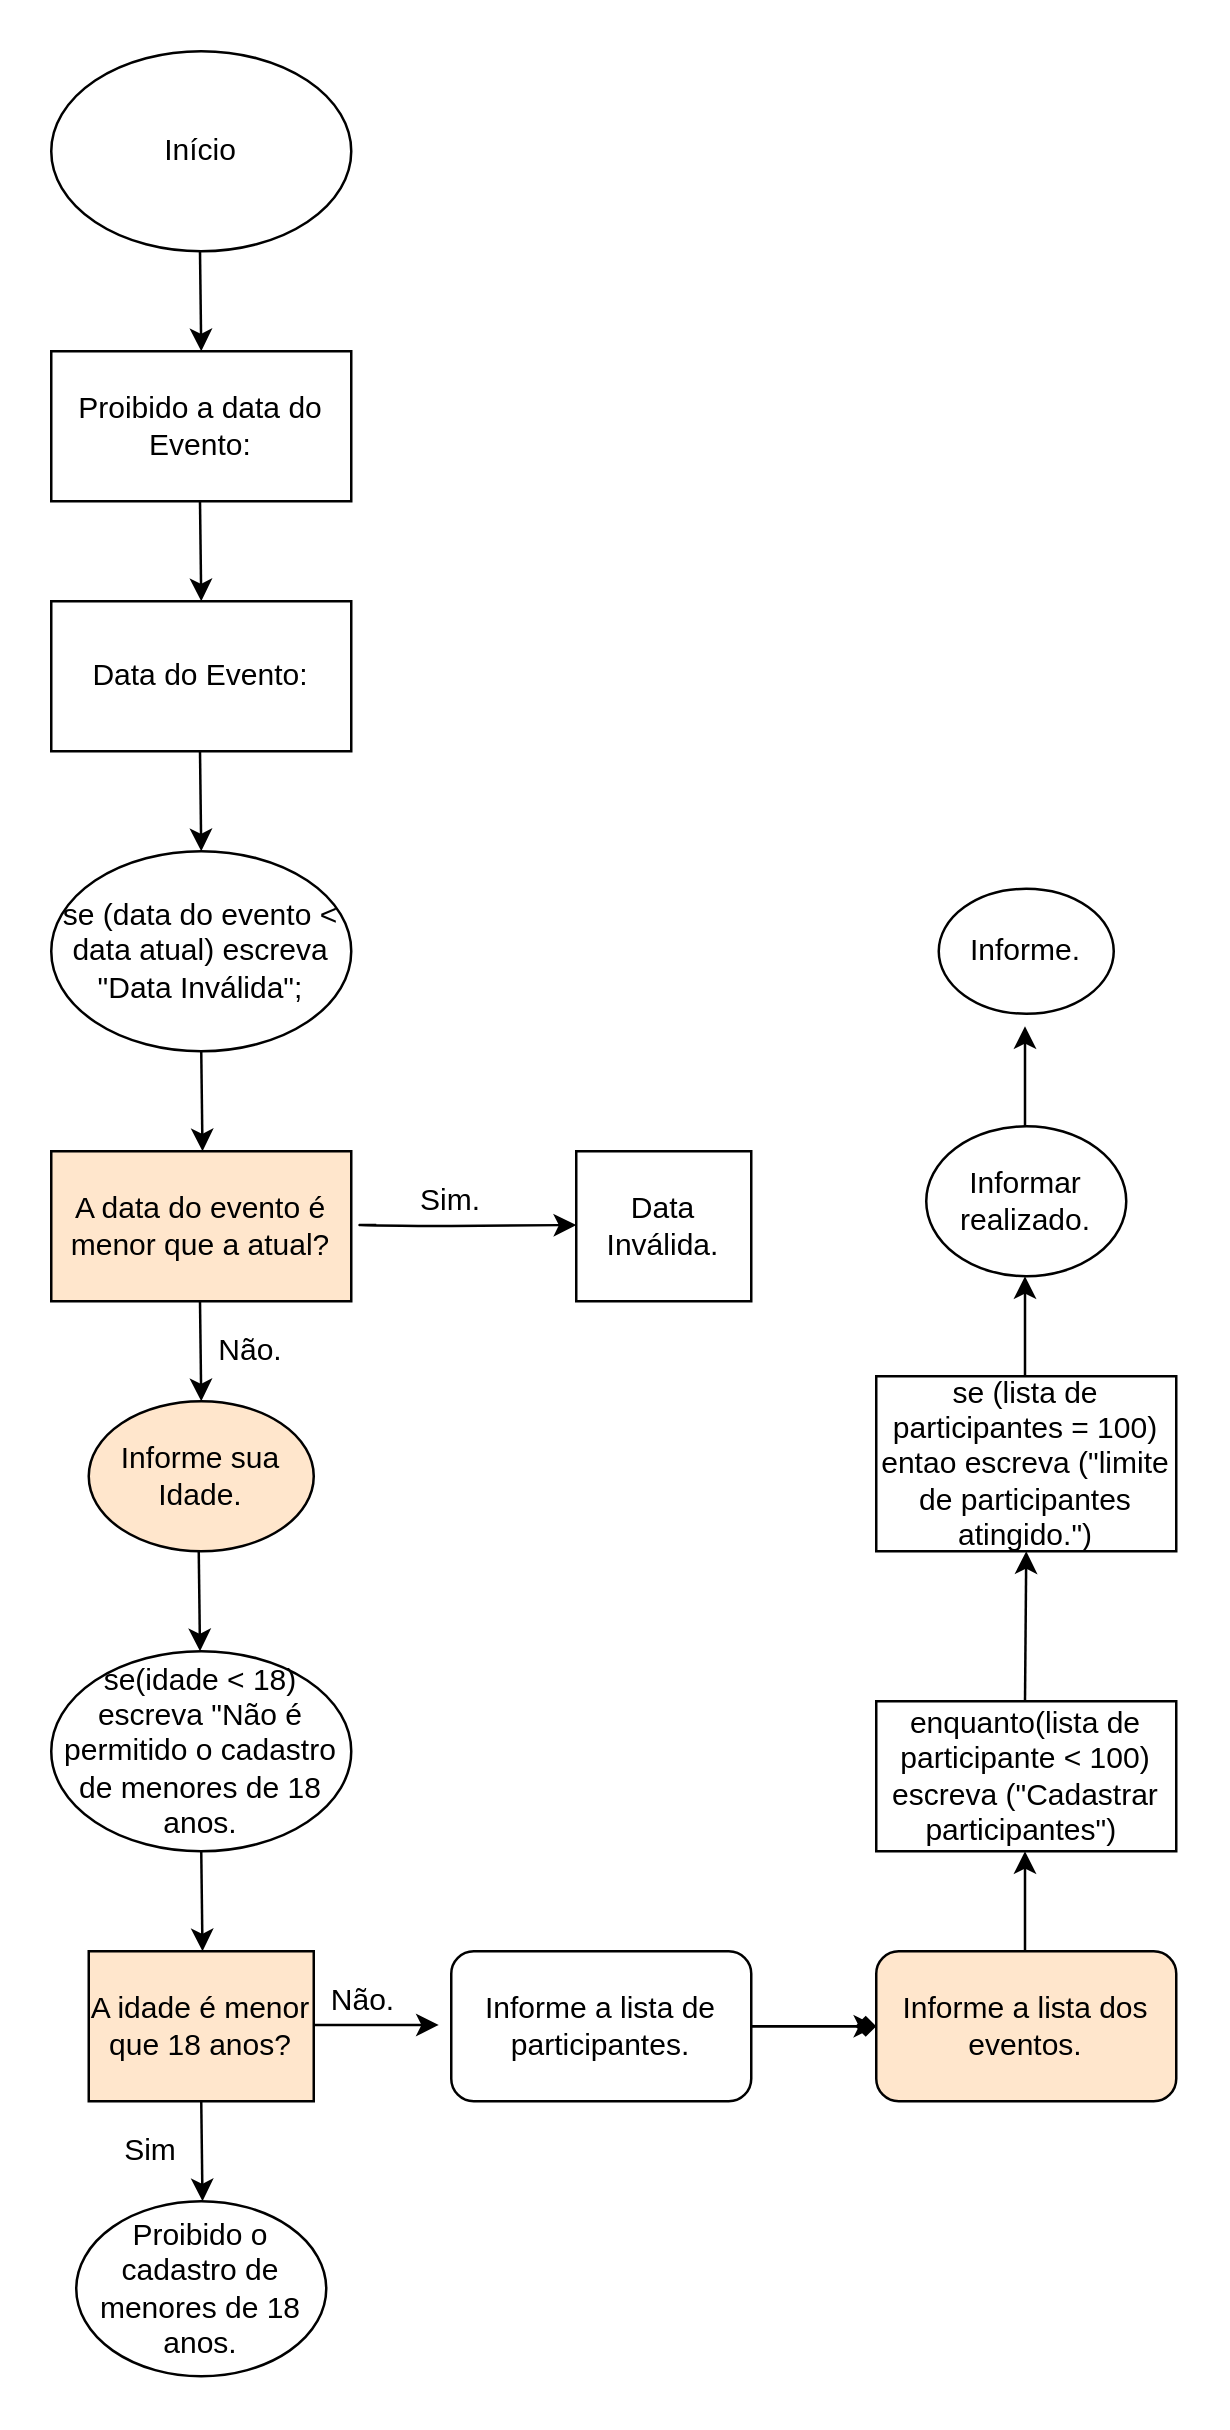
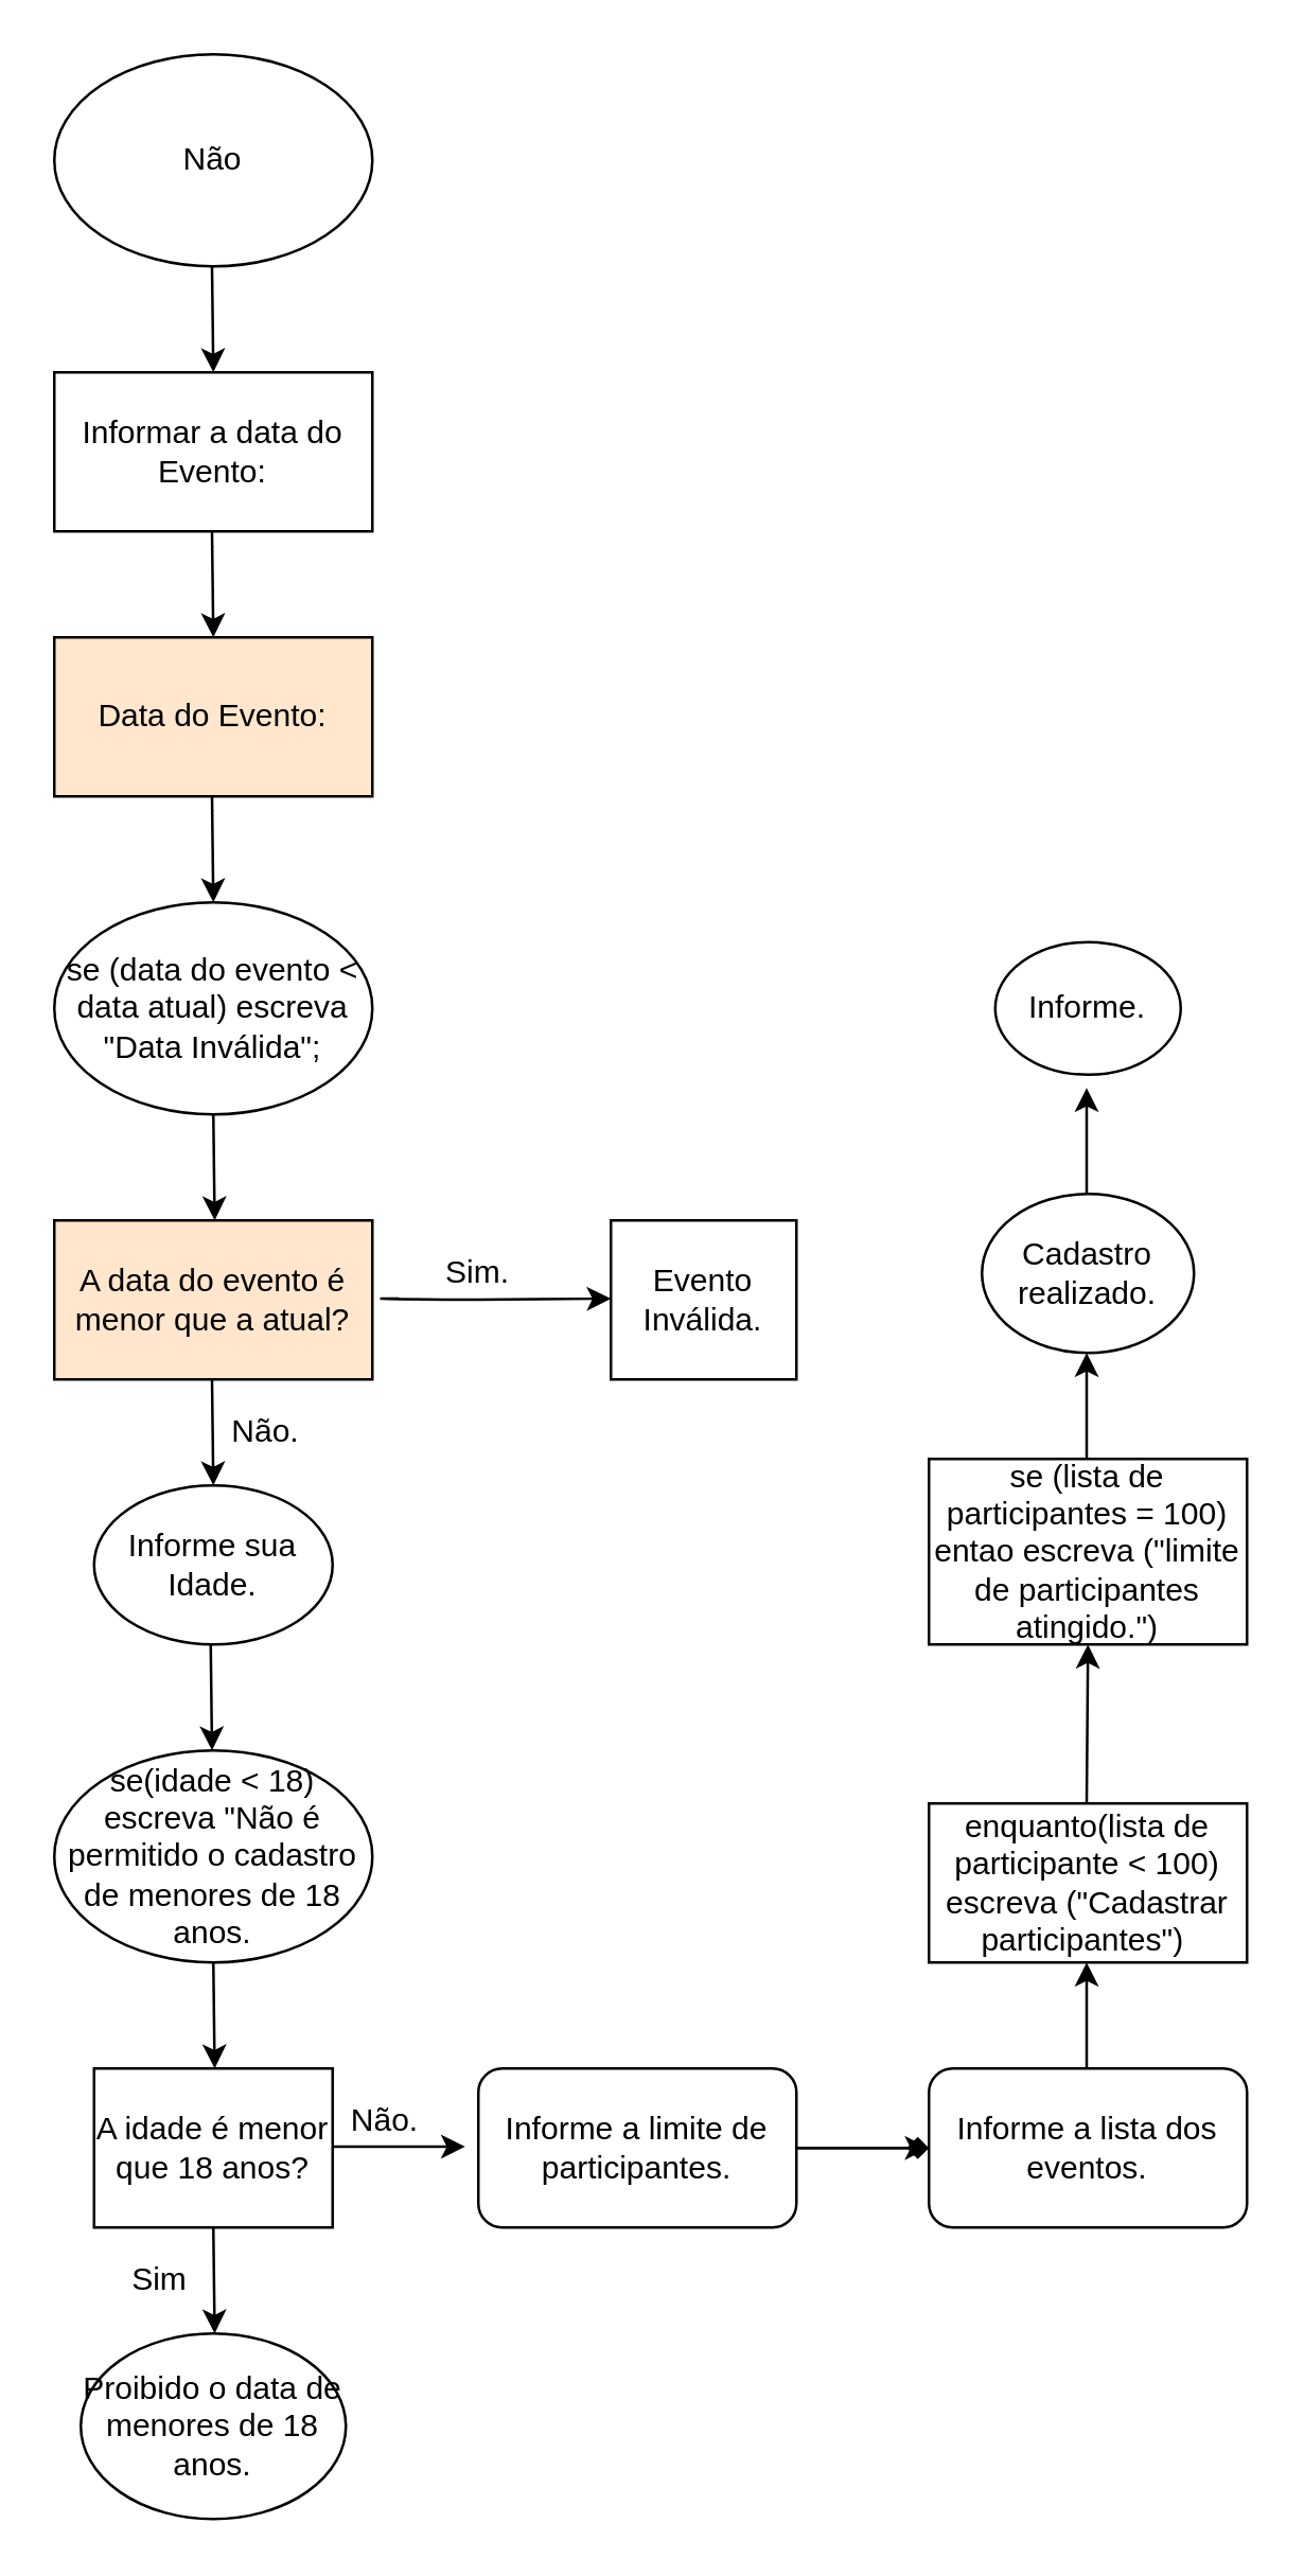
  <mxCell id="0" />
  <mxCell id="1" parent="0" />
- <mxCell id="2" value="Início" style="ellipse;whiteSpace=wrap;html=1;" vertex="1" parent="1"><mxGeometry x="20" y="20" width="120" height="80" as="geometry" /></mxCell>
+ <mxCell id="2" value="Não" style="ellipse;whiteSpace=wrap;html=1;" vertex="1" parent="1"><mxGeometry x="20" y="20" width="120" height="80" as="geometry" /></mxCell>
  <mxCell id="3" value="" style="endArrow=classic;html=1;" edge="1" parent="1"><mxGeometry width="50" height="50" relative="1" as="geometry"><mxPoint x="79.5" y="100" as="sourcePoint" /><mxPoint x="80" y="140" as="targetPoint" /></mxGeometry></mxCell>
- <mxCell id="4" value="Proibido a data do Evento:" style="rounded=0;whiteSpace=wrap;html=1;" vertex="1" parent="1"><mxGeometry x="20" y="140" width="120" height="60" as="geometry" /></mxCell>
+ <mxCell id="4" value="Informar a data do Evento:" style="rounded=0;whiteSpace=wrap;html=1;" vertex="1" parent="1"><mxGeometry x="20" y="140" width="120" height="60" as="geometry" /></mxCell>
  <mxCell id="5" value="" style="endArrow=classic;html=1;" edge="1" parent="1"><mxGeometry width="50" height="50" relative="1" as="geometry"><mxPoint x="79.5" y="200" as="sourcePoint" /><mxPoint x="80" y="240" as="targetPoint" /><Array as="points"><mxPoint x="80" y="200" /></Array></mxGeometry></mxCell>
- <mxCell id="6" value="Data do Evento:" style="rounded=0;whiteSpace=wrap;html=1;" vertex="1" parent="1"><mxGeometry x="20" y="240" width="120" height="60" as="geometry" /></mxCell>
+ <mxCell id="6" value="Data do Evento:" style="rounded=0;whiteSpace=wrap;html=1;fillColor=#ffe6cc;" vertex="1" parent="1"><mxGeometry x="20" y="240" width="120" height="60" as="geometry" /></mxCell>
  <mxCell id="7" value="" style="endArrow=classic;html=1;" edge="1" parent="1"><mxGeometry width="50" height="50" relative="1" as="geometry"><mxPoint x="79.5" y="300" as="sourcePoint" /><mxPoint x="80" y="340" as="targetPoint" /></mxGeometry></mxCell>
  <mxCell id="8" value="se (data do evento &amp;lt; data atual) escreva &quot;Data Inválida&quot;;" style="ellipse;whiteSpace=wrap;html=1;" vertex="1" parent="1"><mxGeometry x="20" y="340" width="120" height="80" as="geometry" /></mxCell>
  <mxCell id="9" value="" style="endArrow=classic;html=1;" edge="1" parent="1"><mxGeometry width="50" height="50" relative="1" as="geometry"><mxPoint x="80" y="420" as="sourcePoint" /><mxPoint x="80.5" y="460" as="targetPoint" /></mxGeometry></mxCell>
  <mxCell id="10" value="A data do evento é menor que a atual?" style="rounded=0;whiteSpace=wrap;html=1;fillColor=#ffe6cc;" vertex="1" parent="1"><mxGeometry x="20" y="460" width="120" height="60" as="geometry" /></mxCell>
  <mxCell id="11" value="" style="endArrow=classic;html=1;" edge="1" parent="1"><mxGeometry width="50" height="50" relative="1" as="geometry"><mxPoint x="150" y="489.5" as="sourcePoint" /><mxPoint x="230" y="489.5" as="targetPoint" /><Array as="points"><mxPoint x="140" y="489.5" /><mxPoint x="170" y="490" /></Array></mxGeometry></mxCell>
  <mxCell id="12" value="Sim." style="text;html=1;strokeColor=none;fillColor=none;align=center;verticalAlign=middle;whiteSpace=wrap;rounded=0;" vertex="1" parent="1"><mxGeometry x="160" width="40" height="20" as="geometry" y="470" /></mxCell>
- <mxCell id="13" value="Data Inválida." style="rounded=0;whiteSpace=wrap;html=1;" vertex="1" parent="1"><mxGeometry x="230" y="460" width="70" height="60" as="geometry" /></mxCell>
+ <mxCell id="13" value="Evento Inválida." style="rounded=0;whiteSpace=wrap;html=1;" vertex="1" parent="1"><mxGeometry x="230" y="460" width="70" height="60" as="geometry" /></mxCell>
  <mxCell id="14" value="" style="endArrow=classic;html=1;" edge="1" parent="1"><mxGeometry width="50" height="50" relative="1" as="geometry"><mxPoint x="79.5" y="520" as="sourcePoint" /><mxPoint x="80" y="560" as="targetPoint" /></mxGeometry></mxCell>
  <mxCell id="15" value="Não." style="text;html=1;strokeColor=none;fillColor=none;align=center;verticalAlign=middle;whiteSpace=wrap;rounded=0;" vertex="1" parent="1"><mxGeometry x="80" y="530" width="40" height="20" as="geometry" /></mxCell>
- <mxCell id="16" value="Informe sua Idade." style="ellipse;whiteSpace=wrap;html=1;fillColor=#ffe6cc;" vertex="1" parent="1"><mxGeometry x="35" y="560" width="90" height="60" as="geometry" /></mxCell>
+ <mxCell id="16" value="Informe sua Idade." style="ellipse;whiteSpace=wrap;html=1;" vertex="1" parent="1"><mxGeometry x="35" y="560" width="90" height="60" as="geometry" /></mxCell>
  <mxCell id="17" value="" style="endArrow=classic;html=1;" edge="1" parent="1"><mxGeometry width="50" height="50" relative="1" as="geometry"><mxPoint x="79" y="620" as="sourcePoint" /><mxPoint x="79.5" y="660" as="targetPoint" /></mxGeometry></mxCell>
  <mxCell id="18" value="se(idade &amp;lt; 18) escreva &quot;Não é permitido o cadastro de menores de 18 anos." style="ellipse;whiteSpace=wrap;html=1;" vertex="1" parent="1"><mxGeometry x="20" y="660" width="120" height="80" as="geometry" /></mxCell>
  <mxCell id="19" value="" style="endArrow=classic;html=1;" edge="1" parent="1"><mxGeometry width="50" height="50" relative="1" as="geometry"><mxPoint x="80" y="740" as="sourcePoint" /><mxPoint x="80.5" y="780" as="targetPoint" /></mxGeometry></mxCell>
- <mxCell id="20" value="A idade é menor que 18 anos?" style="rounded=0;whiteSpace=wrap;html=1;fillColor=#ffe6cc;" vertex="1" parent="1"><mxGeometry x="35" y="780" width="90" height="60" as="geometry" /></mxCell>
+ <mxCell id="20" value="A idade é menor que 18 anos?" style="rounded=0;whiteSpace=wrap;html=1;" vertex="1" parent="1"><mxGeometry x="35" y="780" width="90" height="60" as="geometry" /></mxCell>
  <mxCell id="21" value="" style="endArrow=classic;html=1;" edge="1" parent="1"><mxGeometry width="50" height="50" relative="1" as="geometry"><mxPoint x="80" y="840" as="sourcePoint" /><mxPoint x="80.5" y="880" as="targetPoint" /></mxGeometry></mxCell>
  <mxCell id="22" value="Sim" style="text;html=1;strokeColor=none;fillColor=none;align=center;verticalAlign=middle;whiteSpace=wrap;rounded=0;" vertex="1" parent="1"><mxGeometry x="40" y="850" width="40" height="20" as="geometry" /></mxCell>
- <mxCell id="23" value="Proibido o cadastro de menores de 18 anos." style="ellipse;whiteSpace=wrap;html=1;" vertex="1" parent="1"><mxGeometry x="30" y="880" width="100" height="70" as="geometry" /></mxCell>
+ <mxCell id="23" value="Proibido o data de menores de 18 anos." style="ellipse;whiteSpace=wrap;html=1;" vertex="1" parent="1"><mxGeometry x="30" y="880" width="100" height="70" as="geometry" /></mxCell>
  <mxCell id="24" value="" style="endArrow=classic;html=1;" edge="1" parent="1"><mxGeometry width="50" height="50" relative="1" as="geometry"><mxPoint x="125" y="809.5" as="sourcePoint" /><mxPoint x="175" y="809.5" as="targetPoint" /></mxGeometry></mxCell>
  <mxCell id="25" value="Não." style="text;html=1;strokeColor=none;fillColor=none;align=center;verticalAlign=middle;whiteSpace=wrap;rounded=0;" vertex="1" parent="1"><mxGeometry x="125" y="790" width="40" height="20" as="geometry" /></mxCell>
  <mxCell id="26" value="" style="edgeStyle=orthogonalEdgeStyle;rounded=0;orthogonalLoop=1;jettySize=auto;html=1;endArrow=diamond;" edge="1" parent="1" source="27" target="29"><mxGeometry relative="1" as="geometry" /></mxCell>
- <mxCell id="27" value="Informe a lista de participantes." style="rounded=1;whiteSpace=wrap;html=1;" vertex="1" parent="1"><mxGeometry x="180" y="780" width="120" height="60" as="geometry" /></mxCell>
+ <mxCell id="27" value="Informe a limite de participantes." style="rounded=1;whiteSpace=wrap;html=1;" vertex="1" parent="1"><mxGeometry x="180" y="780" width="120" height="60" as="geometry" /></mxCell>
  <mxCell id="28" value="" style="endArrow=classic;html=1;" edge="1" parent="1"><mxGeometry width="50" height="50" relative="1" as="geometry"><mxPoint x="300" y="810" as="sourcePoint" /><mxPoint x="350" y="810" as="targetPoint" /></mxGeometry></mxCell>
- <mxCell id="29" value="Informe a lista dos eventos." style="rounded=1;whiteSpace=wrap;html=1;fillColor=#ffe6cc;" vertex="1" parent="1"><mxGeometry x="350" y="780" width="120" height="60" as="geometry" /></mxCell>
+ <mxCell id="29" value="Informe a lista dos eventos." style="rounded=1;whiteSpace=wrap;html=1;" vertex="1" parent="1"><mxGeometry x="350" y="780" width="120" height="60" as="geometry" /></mxCell>
  <mxCell id="30" value="" style="endArrow=classic;html=1;" edge="1" parent="1"><mxGeometry width="50" height="50" relative="1" as="geometry"><mxPoint x="409.5" y="780" as="sourcePoint" /><mxPoint x="409.5" y="740" as="targetPoint" /></mxGeometry></mxCell>
  <mxCell id="31" value="enquanto(lista de participante &amp;lt; 100) escreva (&quot;Cadastrar participantes&quot;)&amp;nbsp;" style="rounded=0;whiteSpace=wrap;html=1;" vertex="1" parent="1"><mxGeometry x="350" y="680" width="120" height="60" as="geometry" /></mxCell>
  <mxCell id="32" value="" style="endArrow=classic;html=1;" edge="1" parent="1"><mxGeometry width="50" height="50" relative="1" as="geometry"><mxPoint x="409.5" y="680" as="sourcePoint" /><mxPoint x="410" y="620" as="targetPoint" /></mxGeometry></mxCell>
  <mxCell id="33" value="se (lista de participantes = 100) entao escreva (&quot;limite de participantes atingido.&quot;)" style="rounded=0;whiteSpace=wrap;html=1;" vertex="1" parent="1"><mxGeometry x="350" y="550" width="120" height="70" as="geometry" /></mxCell>
  <mxCell id="34" value="" style="endArrow=classic;html=1;" edge="1" parent="1"><mxGeometry width="50" height="50" relative="1" as="geometry"><mxPoint x="409.5" y="550" as="sourcePoint" /><mxPoint x="409.5" y="510" as="targetPoint" /></mxGeometry></mxCell>
- <mxCell id="35" value="Informar realizado." style="ellipse;whiteSpace=wrap;html=1;" vertex="1" parent="1"><mxGeometry x="370" y="450" width="80" height="60" as="geometry" /></mxCell>
+ <mxCell id="35" value="Cadastro realizado." style="ellipse;whiteSpace=wrap;html=1;" vertex="1" parent="1"><mxGeometry x="370" y="450" width="80" height="60" as="geometry" /></mxCell>
  <mxCell id="36" value="" style="endArrow=classic;html=1;" edge="1" parent="1"><mxGeometry width="50" height="50" relative="1" as="geometry"><mxPoint x="409.5" y="450" as="sourcePoint" /><mxPoint x="409.5" y="410" as="targetPoint" /></mxGeometry></mxCell>
  <mxCell id="37" value="Informe." style="ellipse;whiteSpace=wrap;html=1;" vertex="1" parent="1"><mxGeometry x="375" y="355" width="70" height="50" as="geometry" /></mxCell>
